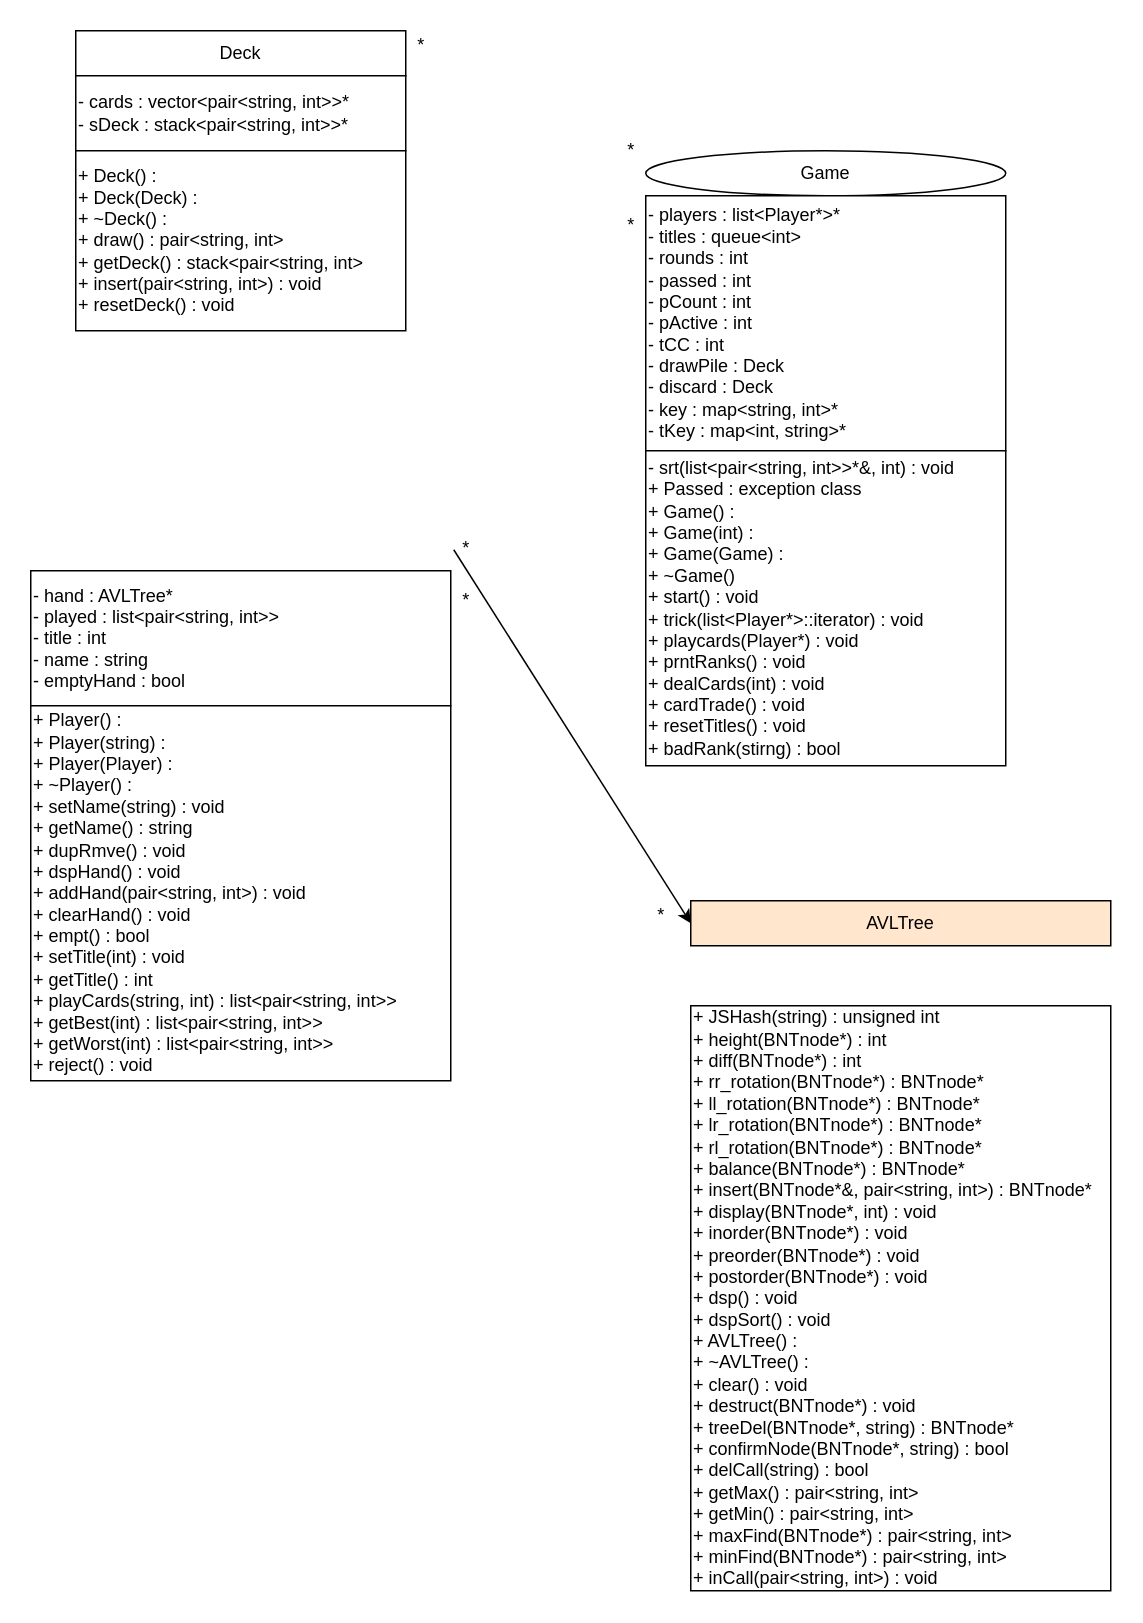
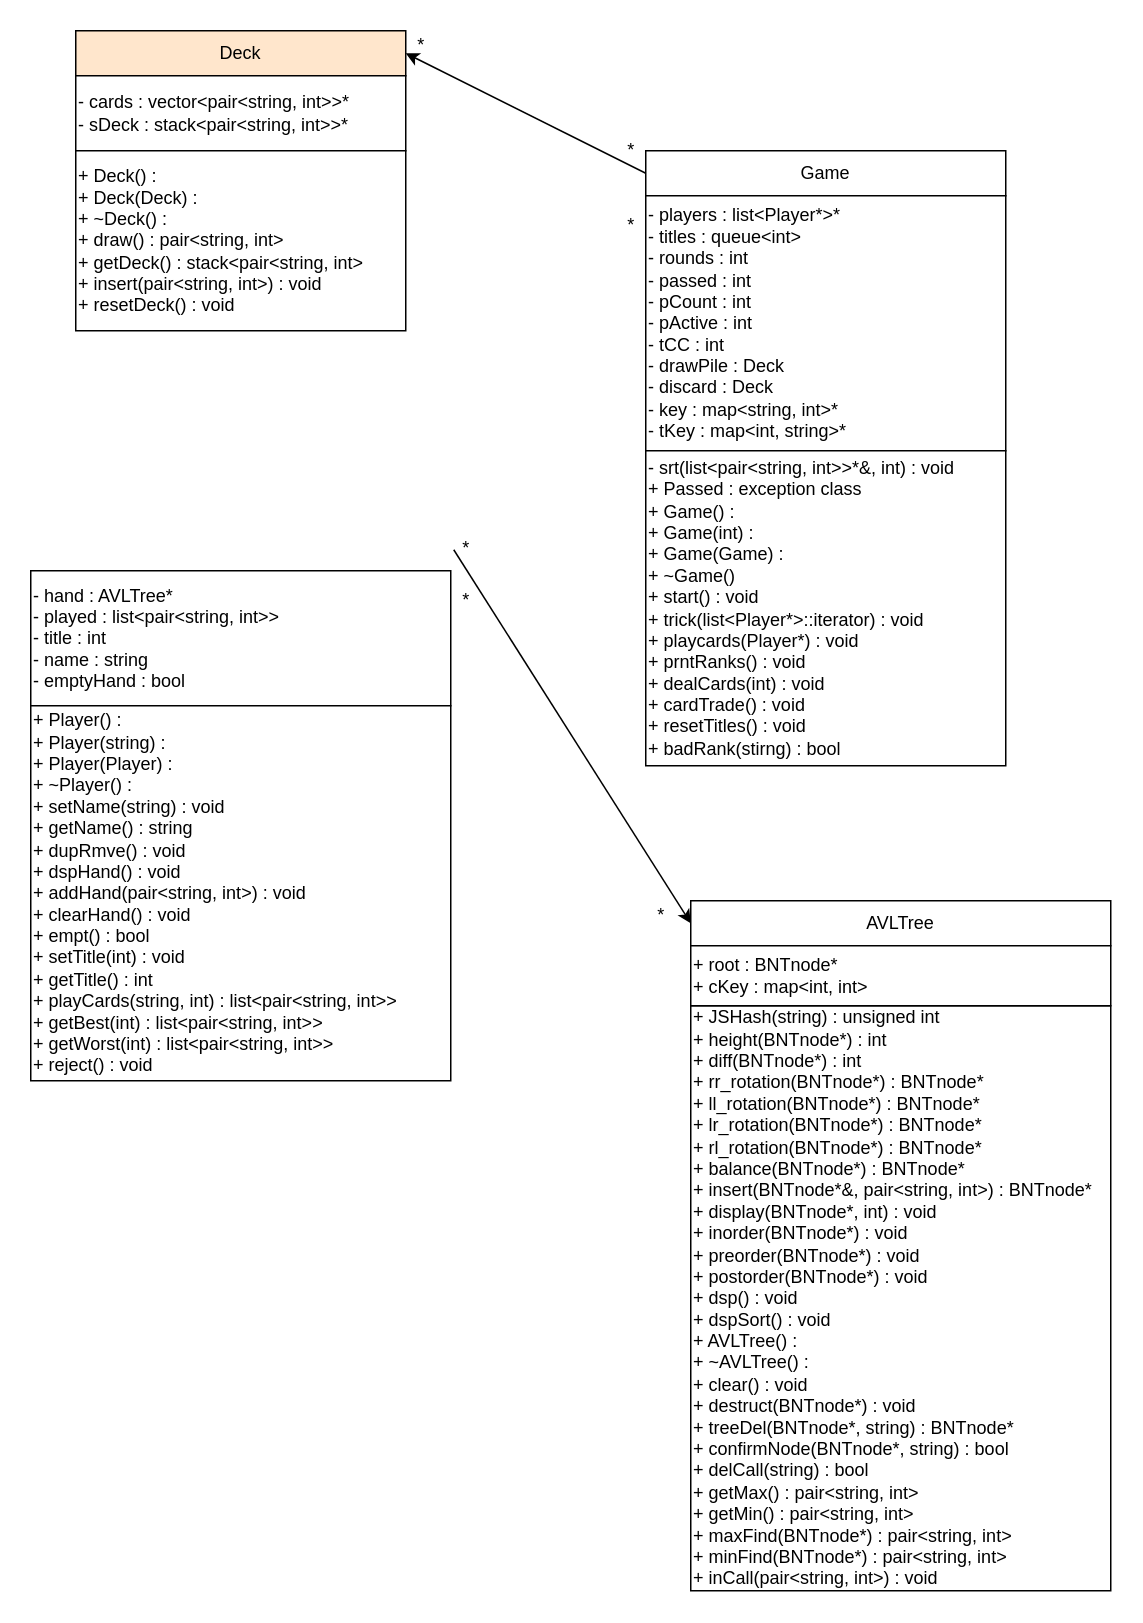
  <mxCell id="0" />
  <mxCell id="1" parent="0" />
- <mxCell id="2" value="Deck" style="rounded=0;whiteSpace=wrap;html=1;" parent="1" vertex="1"><mxGeometry x="50" y="20" width="220" height="30" as="geometry" /></mxCell>
+ <mxCell id="2" value="Deck" style="rounded=0;whiteSpace=wrap;html=1;fillColor=#ffe6cc;" parent="1" vertex="1"><mxGeometry x="50" y="20" width="220" height="30" as="geometry" /></mxCell>
  <mxCell id="3" value="- cards : vector&amp;lt;pair&amp;lt;string, int&amp;gt;&amp;gt;*&lt;br&gt;- sDeck : stack&amp;lt;pair&amp;lt;string, int&amp;gt;&amp;gt;*" style="rounded=0;whiteSpace=wrap;html=1;align=left;" parent="1" vertex="1"><mxGeometry x="50" y="50" width="220" height="50" as="geometry" /></mxCell>
  <mxCell id="4" value="+ Deck() :&lt;br&gt;+ Deck(Deck) :&lt;br&gt;+ ~Deck() :&lt;br&gt;+ draw() : pair&amp;lt;string, int&amp;gt;&lt;br&gt;+ getDeck() : stack&amp;lt;pair&amp;lt;string, int&amp;gt;&lt;br&gt;+ insert(pair&amp;lt;string, int&amp;gt;) : void&lt;br&gt;+ resetDeck() : void" style="rounded=0;whiteSpace=wrap;html=1;align=left;" parent="1" vertex="1"><mxGeometry x="50" y="100" width="220" height="120" as="geometry" /></mxCell>
  <mxCell id="5" value="- hand : AVLTree*&lt;br&gt;- played : list&amp;lt;pair&amp;lt;string, int&amp;gt;&amp;gt;&lt;br&gt;- title : int&lt;br&gt;- name : string&lt;br&gt;- emptyHand : bool" style="rounded=0;whiteSpace=wrap;html=1;align=left;" parent="1" vertex="1"><mxGeometry x="20" y="380" width="280" height="90" as="geometry" /></mxCell>
  <mxCell id="6" value="+ Player() :&lt;br&gt;+ Player(string) :&lt;br&gt;+ Player(Player) :&lt;br&gt;+ ~Player() :&lt;br&gt;+ setName(string) : void&lt;br&gt;+ getName() : string&lt;br&gt;+ dupRmve() : void&lt;br&gt;+ dspHand() : void&lt;br&gt;+ addHand(pair&amp;lt;string, int&amp;gt;) : void&lt;br&gt;+ clearHand() : void&lt;br&gt;+ empt() : bool&lt;br&gt;+ setTitle(int) : void&lt;br&gt;+ getTitle() : int&lt;br&gt;+ playCards(string, int) : list&amp;lt;pair&amp;lt;string, int&amp;gt;&amp;gt;&lt;br&gt;+ getBest(int) : list&amp;lt;pair&amp;lt;string, int&amp;gt;&amp;gt;&lt;br&gt;+ getWorst(int) : list&amp;lt;pair&amp;lt;string, int&amp;gt;&amp;gt;&lt;br&gt;+ reject() : void" style="rounded=0;whiteSpace=wrap;html=1;align=left;" parent="1" vertex="1"><mxGeometry x="20" y="470" width="280" height="250" as="geometry" /></mxCell>
- <mxCell id="7" value="Game" style="ellipse;whiteSpace=wrap;html=1;" parent="1" vertex="1"><mxGeometry x="430" y="100" width="240" height="30" as="geometry" /></mxCell>
+ <mxCell id="7" value="Game" style="rounded=0;whiteSpace=wrap;html=1;" parent="1" vertex="1"><mxGeometry x="430" y="100" width="240" height="30" as="geometry" /></mxCell>
  <mxCell id="8" value="- players : list&amp;lt;Player*&amp;gt;*&lt;br&gt;- titles : queue&amp;lt;int&amp;gt;&lt;br&gt;- rounds : int&lt;br&gt;- passed : int&lt;br&gt;- pCount : int&lt;br&gt;- pActive : int&lt;br&gt;- tCC : int&lt;br&gt;- drawPile : Deck&lt;br&gt;- discard : Deck&lt;br&gt;- key : map&amp;lt;string, int&amp;gt;*&lt;br&gt;- tKey : map&amp;lt;int, string&amp;gt;*" style="rounded=0;whiteSpace=wrap;html=1;align=left;" parent="1" vertex="1"><mxGeometry x="430" y="130" width="240" height="170" as="geometry" /></mxCell>
  <mxCell id="9" value="- srt(list&amp;lt;pair&amp;lt;string, int&amp;gt;&amp;gt;*&amp;amp;, int) : void&lt;br&gt;+ Passed : exception class&lt;br&gt;+ Game() :&lt;br&gt;+ Game(int) :&lt;br&gt;+ Game(Game) :&lt;br&gt;+ ~Game()&lt;br&gt;+ start() : void&lt;br&gt;+ trick(list&amp;lt;Player*&amp;gt;::iterator) : void&lt;br&gt;+ playcards(Player*) : void&lt;br&gt;+ prntRanks() : void&lt;br&gt;+ dealCards(int) : void&lt;br&gt;+ cardTrade() : void&lt;br&gt;+ resetTitles() : void&lt;br&gt;+ badRank(stirng) : bool" style="rounded=0;whiteSpace=wrap;html=1;align=left;" parent="1" vertex="1"><mxGeometry x="430" y="300" width="240" height="210" as="geometry" /></mxCell>
+ <mxCell id="10" value="" style="endArrow=classic;html=1;entryX=1;entryY=0.5;entryDx=0;entryDy=0;exitX=0;exitY=0.5;exitDx=0;exitDy=0;" parent="1" source="7" target="2" edge="1"><mxGeometry width="50" height="50" relative="1" as="geometry"><mxPoint x="350" y="240" as="sourcePoint" /><mxPoint x="400" y="190" as="targetPoint" /></mxGeometry></mxCell>
  <mxCell id="11" value="*" style="text;html=1;align=center;verticalAlign=middle;resizable=0;points=[];autosize=1;strokeColor=none;" parent="1" vertex="1"><mxGeometry x="410" y="90" width="20" height="20" as="geometry" /></mxCell>
  <mxCell id="12" value="*" style="text;html=1;align=center;verticalAlign=middle;resizable=0;points=[];autosize=1;strokeColor=none;" parent="1" vertex="1"><mxGeometry x="270" y="20" width="20" height="20" as="geometry" /></mxCell>
  <mxCell id="13" value="*" style="text;html=1;align=center;verticalAlign=middle;resizable=0;points=[];autosize=1;strokeColor=none;" parent="1" vertex="1"><mxGeometry x="410" y="140" width="20" height="20" as="geometry" /></mxCell>
  <mxCell id="14" value="*" style="text;html=1;align=center;verticalAlign=middle;resizable=0;points=[];autosize=1;strokeColor=none;" parent="1" vertex="1"><mxGeometry x="300" y="355" width="20" height="20" as="geometry" /></mxCell>
- <mxCell id="15" value="AVLTree" style="rounded=0;whiteSpace=wrap;html=1;fillColor=#ffe6cc;" parent="1" vertex="1"><mxGeometry x="460" y="600" width="280" height="30" as="geometry" /></mxCell>
+ <mxCell id="15" value="AVLTree" style="rounded=0;whiteSpace=wrap;html=1;" parent="1" vertex="1"><mxGeometry x="460" y="600" width="280" height="30" as="geometry" /></mxCell>
  <mxCell id="16" value="&lt;span&gt;+ JSHash(string) : unsigned int&lt;/span&gt;&lt;br&gt;&lt;div&gt;&lt;span&gt;+ height(BNTnode*) : int&lt;/span&gt;&lt;/div&gt;&lt;div&gt;&lt;span&gt;+ diff(BNTnode*) : int&lt;/span&gt;&lt;/div&gt;&lt;div&gt;&lt;span&gt;+ rr_rotation(BNTnode*) : BNTnode*&lt;/span&gt;&lt;/div&gt;&lt;div&gt;&lt;span&gt;+ ll_rotation(BNTnode*) : BNTnode*&lt;/span&gt;&lt;/div&gt;&lt;div&gt;+ lr_rotation(BNTnode*) : BNTnode*&lt;/div&gt;&lt;div&gt;+ rl_rotation(BNTnode*) : BNTnode*&lt;/div&gt;&lt;div&gt;+ balance(BNTnode*) : BNTnode*&lt;/div&gt;&lt;div&gt;+ insert(BNTnode*&amp;amp;, pair&amp;lt;string, int&amp;gt;) : BNTnode*&lt;/div&gt;&lt;div&gt;+ display(BNTnode*, int) : void&lt;/div&gt;&lt;div&gt;+ inorder(BNTnode*) : void&lt;/div&gt;&lt;div&gt;+ preorder(BNTnode*) : void&lt;/div&gt;&lt;div&gt;+ postorder(BNTnode*) : void&lt;/div&gt;&lt;div&gt;+ dsp() : void&lt;/div&gt;&lt;div&gt;+ dspSort() : void&lt;/div&gt;&lt;div&gt;+ AVLTree() :&lt;/div&gt;&lt;div&gt;+ ~AVLTree() :&lt;/div&gt;&lt;div&gt;+ clear() : void&lt;/div&gt;&lt;div&gt;+ destruct(BNTnode*) : void&lt;/div&gt;&lt;div&gt;+ treeDel(BNTnode*, string) : BNTnode*&lt;/div&gt;&lt;div&gt;+ confirmNode(BNTnode*, string) : bool&lt;/div&gt;&lt;div&gt;+ delCall(string) : bool&lt;/div&gt;&lt;div&gt;+ getMax() : pair&amp;lt;string, int&amp;gt;&lt;/div&gt;&lt;div&gt;+ getMin() : pair&amp;lt;string, int&amp;gt;&lt;/div&gt;&lt;div&gt;+ maxFind(BNTnode*) : pair&amp;lt;string, int&amp;gt;&lt;/div&gt;&lt;div&gt;+ minFind(BNTnode*) : pair&amp;lt;string, int&amp;gt;&lt;/div&gt;&lt;div&gt;+ inCall(pair&amp;lt;string, int&amp;gt;) : void&lt;/div&gt;" style="rounded=0;whiteSpace=wrap;html=1;align=left;" parent="1" vertex="1"><mxGeometry x="460" y="670" width="280" height="390" as="geometry" /></mxCell>
+ <mxCell id="17" value="&lt;span&gt;+ root : BNTnode*&lt;br&gt;&lt;/span&gt;+ cKey : map&amp;lt;int, int&amp;gt;" style="rounded=0;whiteSpace=wrap;html=1;align=left;" parent="1" vertex="1"><mxGeometry x="460" y="630" width="280" height="40" as="geometry" /></mxCell>
  <mxCell id="18" value="" style="endArrow=classic;html=1;exitX=0.1;exitY=0.55;exitDx=0;exitDy=0;exitPerimeter=0;entryX=0;entryY=0.5;entryDx=0;entryDy=0;" parent="1" source="14" target="15" edge="1"><mxGeometry width="50" height="50" relative="1" as="geometry"><mxPoint x="360" y="540" as="sourcePoint" /><mxPoint x="410" y="490" as="targetPoint" /></mxGeometry></mxCell>
  <mxCell id="19" value="*" style="text;html=1;align=center;verticalAlign=middle;resizable=0;points=[];autosize=1;strokeColor=none;" parent="1" vertex="1"><mxGeometry x="300" y="390" width="20" height="20" as="geometry" /></mxCell>
  <mxCell id="20" value="*" style="text;html=1;align=center;verticalAlign=middle;resizable=0;points=[];autosize=1;strokeColor=none;" parent="1" vertex="1"><mxGeometry x="430" y="600" width="20" height="20" as="geometry" /></mxCell>
